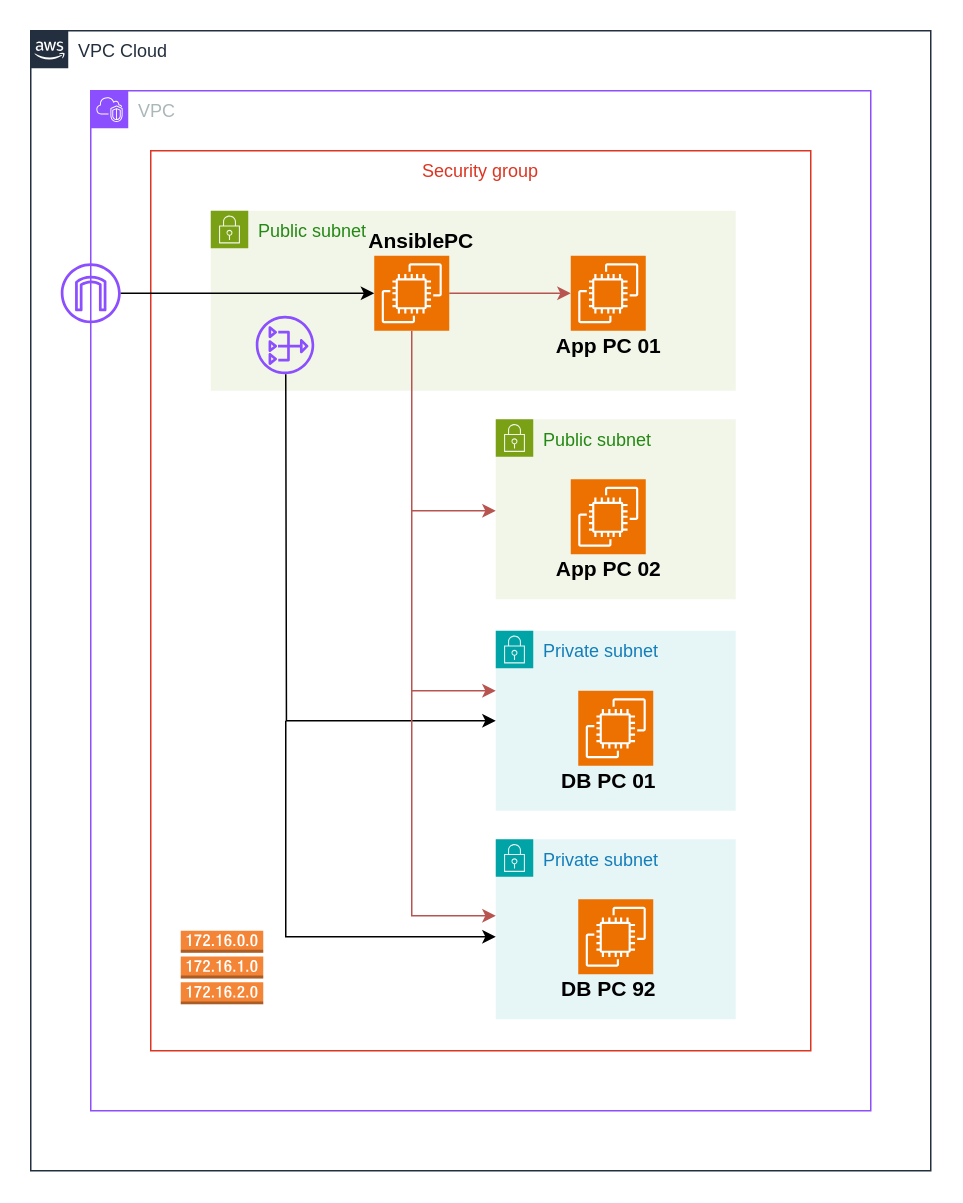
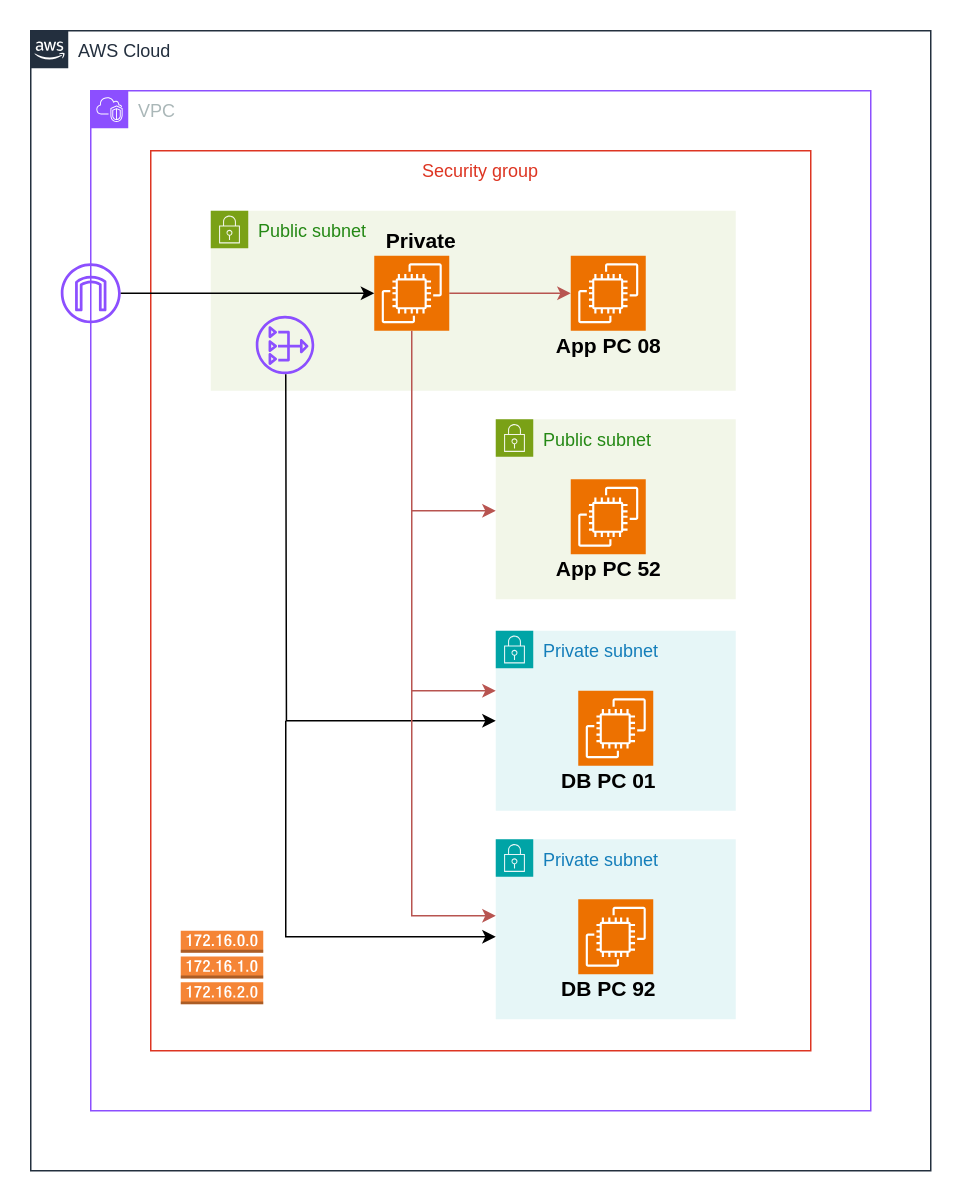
  <mxCell id="0" />
  <mxCell id="1" parent="0" />
- <mxCell id="2" value="VPC Cloud" style="points=[[0,0],[0.25,0],[0.5,0],[0.75,0],[1,0],[1,0.25],[1,0.5],[1,0.75],[1,1],[0.75,1],[0.5,1],[0.25,1],[0,1],[0,0.75],[0,0.5],[0,0.25]];outlineConnect=0;gradientColor=none;html=1;whiteSpace=wrap;fontSize=12;fontStyle=0;container=1;pointerEvents=0;collapsible=0;recursiveResize=0;shape=mxgraph.aws4.group;grIcon=mxgraph.aws4.group_aws_cloud_alt;strokeColor=#232F3E;fillColor=none;verticalAlign=top;align=left;spacingLeft=30;fontColor=#232F3E;dashed=0;" vertex="1" parent="1"><mxGeometry x="20" y="20" width="600" height="760" as="geometry" /></mxCell>
+ <mxCell id="2" value="AWS Cloud" style="points=[[0,0],[0.25,0],[0.5,0],[0.75,0],[1,0],[1,0.25],[1,0.5],[1,0.75],[1,1],[0.75,1],[0.5,1],[0.25,1],[0,1],[0,0.75],[0,0.5],[0,0.25]];outlineConnect=0;gradientColor=none;html=1;whiteSpace=wrap;fontSize=12;fontStyle=0;container=1;pointerEvents=0;collapsible=0;recursiveResize=0;shape=mxgraph.aws4.group;grIcon=mxgraph.aws4.group_aws_cloud_alt;strokeColor=#232F3E;fillColor=none;verticalAlign=top;align=left;spacingLeft=30;fontColor=#232F3E;dashed=0;" vertex="1" parent="1"><mxGeometry x="20" y="20" width="600" height="760" as="geometry" /></mxCell>
  <mxCell id="3" value="" style="sketch=0;outlineConnect=0;fontColor=#232F3E;gradientColor=none;fillColor=#8C4FFF;strokeColor=none;dashed=0;verticalLabelPosition=bottom;verticalAlign=top;align=center;html=1;fontSize=12;fontStyle=0;aspect=fixed;pointerEvents=1;shape=mxgraph.aws4.internet_gateway;" vertex="1" parent="2"><mxGeometry x="20" y="155" width="40" height="40" as="geometry" /></mxCell>
  <mxCell id="4" value="VPC" style="points=[[0,0],[0.25,0],[0.5,0],[0.75,0],[1,0],[1,0.25],[1,0.5],[1,0.75],[1,1],[0.75,1],[0.5,1],[0.25,1],[0,1],[0,0.75],[0,0.5],[0,0.25]];outlineConnect=0;gradientColor=none;html=1;whiteSpace=wrap;fontSize=12;fontStyle=0;container=1;pointerEvents=0;collapsible=0;recursiveResize=0;shape=mxgraph.aws4.group;grIcon=mxgraph.aws4.group_vpc2;strokeColor=#8C4FFF;fillColor=none;verticalAlign=top;align=left;spacingLeft=30;fontColor=#AAB7B8;dashed=0;" vertex="1" parent="1"><mxGeometry x="60" y="60" width="520" height="680" as="geometry" /></mxCell>
  <mxCell id="5" value="Security group" style="fillColor=none;strokeColor=#DD3522;verticalAlign=top;fontStyle=0;fontColor=#DD3522;whiteSpace=wrap;html=1;" vertex="1" parent="4"><mxGeometry x="40" y="40" width="440" height="600" as="geometry" /></mxCell>
  <mxCell id="6" value="" style="outlineConnect=0;dashed=0;verticalLabelPosition=bottom;verticalAlign=top;align=center;html=1;shape=mxgraph.aws3.route_table;fillColor=#F58536;gradientColor=none;" vertex="1" parent="4"><mxGeometry x="60" y="560" width="55" height="49" as="geometry" /></mxCell>
  <mxCell id="7" value="Public subnet" style="points=[[0,0],[0.25,0],[0.5,0],[0.75,0],[1,0],[1,0.25],[1,0.5],[1,0.75],[1,1],[0.75,1],[0.5,1],[0.25,1],[0,1],[0,0.75],[0,0.5],[0,0.25]];outlineConnect=0;gradientColor=none;html=1;whiteSpace=wrap;fontSize=12;fontStyle=0;container=1;pointerEvents=0;collapsible=0;recursiveResize=0;shape=mxgraph.aws4.group;grIcon=mxgraph.aws4.group_security_group;grStroke=0;strokeColor=#7AA116;fillColor=#F2F6E8;verticalAlign=top;align=left;spacingLeft=30;fontColor=#248814;dashed=0;" vertex="1" parent="4"><mxGeometry x="80" y="80" width="350" height="120" as="geometry" /></mxCell>
  <mxCell id="8" value="" style="sketch=0;points=[[0,0,0],[0.25,0,0],[0.5,0,0],[0.75,0,0],[1,0,0],[0,1,0],[0.25,1,0],[0.5,1,0],[0.75,1,0],[1,1,0],[0,0.25,0],[0,0.5,0],[0,0.75,0],[1,0.25,0],[1,0.5,0],[1,0.75,0]];outlineConnect=0;fontColor=#232F3E;fillColor=#ED7100;strokeColor=#ffffff;dashed=0;verticalLabelPosition=bottom;verticalAlign=top;align=center;html=1;fontSize=12;fontStyle=0;aspect=fixed;shape=mxgraph.aws4.resourceIcon;resIcon=mxgraph.aws4.ec2;" vertex="1" parent="7"><mxGeometry x="109" y="30" width="50" height="50" as="geometry" /></mxCell>
  <mxCell id="9" value="" style="sketch=0;points=[[0,0,0],[0.25,0,0],[0.5,0,0],[0.75,0,0],[1,0,0],[0,1,0],[0.25,1,0],[0.5,1,0],[0.75,1,0],[1,1,0],[0,0.25,0],[0,0.5,0],[0,0.75,0],[1,0.25,0],[1,0.5,0],[1,0.75,0]];outlineConnect=0;fontColor=#232F3E;fillColor=#ED7100;strokeColor=#ffffff;dashed=0;verticalLabelPosition=bottom;verticalAlign=top;align=center;html=1;fontSize=12;fontStyle=0;aspect=fixed;shape=mxgraph.aws4.resourceIcon;resIcon=mxgraph.aws4.ec2;" vertex="1" parent="7"><mxGeometry x="240" y="30" width="50" height="50" as="geometry" /></mxCell>
  <mxCell id="10" value="" style="endArrow=classic;html=1;rounded=0;exitX=1;exitY=0.5;exitDx=0;exitDy=0;exitPerimeter=0;entryX=0;entryY=0.5;entryDx=0;entryDy=0;entryPerimeter=0;fillColor=#f8cecc;strokeColor=#b85450;" edge="1" parent="7" source="8" target="9"><mxGeometry width="50" height="50" relative="1" as="geometry"><mxPoint x="220" y="270" as="sourcePoint" /><mxPoint x="270" y="220" as="targetPoint" /></mxGeometry></mxCell>
- <mxCell id="11" value="AnsiblePC" style="text;strokeColor=none;fillColor=none;html=1;fontSize=14;fontStyle=1;verticalAlign=middle;align=center;" vertex="1" parent="7"><mxGeometry x="90" width="100" height="40" as="geometry" /></mxCell>
+ <mxCell id="11" value="Private" style="text;strokeColor=none;fillColor=none;html=1;fontSize=14;fontStyle=1;verticalAlign=middle;align=center;" vertex="1" parent="7"><mxGeometry x="90" width="100" height="40" as="geometry" /></mxCell>
  <mxCell id="12" value="Public subnet" style="points=[[0,0],[0.25,0],[0.5,0],[0.75,0],[1,0],[1,0.25],[1,0.5],[1,0.75],[1,1],[0.75,1],[0.5,1],[0.25,1],[0,1],[0,0.75],[0,0.5],[0,0.25]];outlineConnect=0;gradientColor=none;html=1;whiteSpace=wrap;fontSize=12;fontStyle=0;container=1;pointerEvents=0;collapsible=0;recursiveResize=0;shape=mxgraph.aws4.group;grIcon=mxgraph.aws4.group_security_group;grStroke=0;strokeColor=#7AA116;fillColor=#F2F6E8;verticalAlign=top;align=left;spacingLeft=30;fontColor=#248814;dashed=0;" vertex="1" parent="4"><mxGeometry x="270" y="219" width="160" height="120" as="geometry" /></mxCell>
  <mxCell id="13" value="" style="sketch=0;points=[[0,0,0],[0.25,0,0],[0.5,0,0],[0.75,0,0],[1,0,0],[0,1,0],[0.25,1,0],[0.5,1,0],[0.75,1,0],[1,1,0],[0,0.25,0],[0,0.5,0],[0,0.75,0],[1,0.25,0],[1,0.5,0],[1,0.75,0]];outlineConnect=0;fontColor=#232F3E;fillColor=#ED7100;strokeColor=#ffffff;dashed=0;verticalLabelPosition=bottom;verticalAlign=top;align=center;html=1;fontSize=12;fontStyle=0;aspect=fixed;shape=mxgraph.aws4.resourceIcon;resIcon=mxgraph.aws4.ec2;" vertex="1" parent="4"><mxGeometry x="320" y="259" width="50" height="50" as="geometry" /></mxCell>
  <mxCell id="14" value="Private subnet" style="points=[[0,0],[0.25,0],[0.5,0],[0.75,0],[1,0],[1,0.25],[1,0.5],[1,0.75],[1,1],[0.75,1],[0.5,1],[0.25,1],[0,1],[0,0.75],[0,0.5],[0,0.25]];outlineConnect=0;gradientColor=none;html=1;whiteSpace=wrap;fontSize=12;fontStyle=0;container=1;pointerEvents=0;collapsible=0;recursiveResize=0;shape=mxgraph.aws4.group;grIcon=mxgraph.aws4.group_security_group;grStroke=0;strokeColor=#00A4A6;fillColor=#E6F6F7;verticalAlign=top;align=left;spacingLeft=30;fontColor=#147EBA;dashed=0;" vertex="1" parent="4"><mxGeometry x="270" y="360" width="160" height="120" as="geometry" /></mxCell>
  <mxCell id="15" value="DB PC 01" style="text;strokeColor=none;fillColor=none;html=1;fontSize=14;fontStyle=1;verticalAlign=middle;align=center;" vertex="1" parent="14"><mxGeometry x="25" y="80" width="100" height="40" as="geometry" /></mxCell>
  <mxCell id="16" value="Private subnet" style="points=[[0,0],[0.25,0],[0.5,0],[0.75,0],[1,0],[1,0.25],[1,0.5],[1,0.75],[1,1],[0.75,1],[0.5,1],[0.25,1],[0,1],[0,0.75],[0,0.5],[0,0.25]];outlineConnect=0;gradientColor=none;html=1;whiteSpace=wrap;fontSize=12;fontStyle=0;container=1;pointerEvents=0;collapsible=0;recursiveResize=0;shape=mxgraph.aws4.group;grIcon=mxgraph.aws4.group_security_group;grStroke=0;strokeColor=#00A4A6;fillColor=#E6F6F7;verticalAlign=top;align=left;spacingLeft=30;fontColor=#147EBA;dashed=0;" vertex="1" parent="4"><mxGeometry x="270" y="499" width="160" height="120" as="geometry" /></mxCell>
  <mxCell id="17" value="" style="sketch=0;points=[[0,0,0],[0.25,0,0],[0.5,0,0],[0.75,0,0],[1,0,0],[0,1,0],[0.25,1,0],[0.5,1,0],[0.75,1,0],[1,1,0],[0,0.25,0],[0,0.5,0],[0,0.75,0],[1,0.25,0],[1,0.5,0],[1,0.75,0]];outlineConnect=0;fontColor=#232F3E;fillColor=#ED7100;strokeColor=#ffffff;dashed=0;verticalLabelPosition=bottom;verticalAlign=top;align=center;html=1;fontSize=12;fontStyle=0;aspect=fixed;shape=mxgraph.aws4.resourceIcon;resIcon=mxgraph.aws4.ec2;" vertex="1" parent="4"><mxGeometry x="325" y="539" width="50" height="50" as="geometry" /></mxCell>
  <mxCell id="18" value="" style="sketch=0;points=[[0,0,0],[0.25,0,0],[0.5,0,0],[0.75,0,0],[1,0,0],[0,1,0],[0.25,1,0],[0.5,1,0],[0.75,1,0],[1,1,0],[0,0.25,0],[0,0.5,0],[0,0.75,0],[1,0.25,0],[1,0.5,0],[1,0.75,0]];outlineConnect=0;fontColor=#232F3E;fillColor=#ED7100;strokeColor=#ffffff;dashed=0;verticalLabelPosition=bottom;verticalAlign=top;align=center;html=1;fontSize=12;fontStyle=0;aspect=fixed;shape=mxgraph.aws4.resourceIcon;resIcon=mxgraph.aws4.ec2;" vertex="1" parent="4"><mxGeometry x="325" y="400" width="50" height="50" as="geometry" /></mxCell>
  <mxCell id="19" value="" style="sketch=0;outlineConnect=0;fontColor=#232F3E;gradientColor=none;fillColor=#8C4FFF;strokeColor=none;dashed=0;verticalLabelPosition=bottom;verticalAlign=top;align=center;html=1;fontSize=12;fontStyle=0;aspect=fixed;pointerEvents=1;shape=mxgraph.aws4.nat_gateway;" vertex="1" parent="4"><mxGeometry x="110" y="150" width="39" height="39" as="geometry" /></mxCell>
  <mxCell id="20" value="" style="endArrow=classic;html=1;rounded=0;" edge="1" parent="4"><mxGeometry width="50" height="50" relative="1" as="geometry"><mxPoint x="129.999" y="189" as="sourcePoint" /><mxPoint x="270" y="420" as="targetPoint" /><Array as="points"><mxPoint x="130.46" y="420" /></Array></mxGeometry></mxCell>
  <mxCell id="21" value="" style="endArrow=classic;html=1;rounded=0;exitX=0.5;exitY=1;exitDx=0;exitDy=0;exitPerimeter=0;fillColor=#f8cecc;strokeColor=#b85450;" edge="1" parent="4" source="8"><mxGeometry width="50" height="50" relative="1" as="geometry"><mxPoint x="300" y="350" as="sourcePoint" /><mxPoint x="270" y="280" as="targetPoint" /><Array as="points"><mxPoint x="214" y="280" /></Array></mxGeometry></mxCell>
  <mxCell id="22" value="" style="endArrow=classic;html=1;rounded=0;exitX=0.5;exitY=1;exitDx=0;exitDy=0;exitPerimeter=0;fillColor=#f8cecc;strokeColor=#b85450;" edge="1" parent="4"><mxGeometry width="50" height="50" relative="1" as="geometry"><mxPoint x="214" y="280" as="sourcePoint" /><mxPoint x="270" y="400" as="targetPoint" /><Array as="points"><mxPoint x="214" y="400" /></Array></mxGeometry></mxCell>
  <mxCell id="23" value="" style="endArrow=classic;html=1;rounded=0;fillColor=#f8cecc;strokeColor=#b85450;" edge="1" parent="4"><mxGeometry width="50" height="50" relative="1" as="geometry"><mxPoint x="214" y="400" as="sourcePoint" /><mxPoint x="270" y="550" as="targetPoint" /><Array as="points"><mxPoint x="214" y="550" /></Array></mxGeometry></mxCell>
- <mxCell id="24" value="App PC 01" style="text;strokeColor=none;fillColor=none;html=1;fontSize=14;fontStyle=1;verticalAlign=middle;align=center;" vertex="1" parent="4"><mxGeometry x="295" y="150" width="100" height="40" as="geometry" /></mxCell>
- <mxCell id="25" value="App PC 02" style="text;strokeColor=none;fillColor=none;html=1;fontSize=14;fontStyle=1;verticalAlign=middle;align=center;" vertex="1" parent="4"><mxGeometry x="295" y="299" width="100" height="40" as="geometry" /></mxCell>
+ <mxCell id="24" value="App PC 08" style="text;strokeColor=none;fillColor=none;html=1;fontSize=14;fontStyle=1;verticalAlign=middle;align=center;" vertex="1" parent="4"><mxGeometry x="295" y="150" width="100" height="40" as="geometry" /></mxCell>
+ <mxCell id="25" value="App PC 52" style="text;strokeColor=none;fillColor=none;html=1;fontSize=14;fontStyle=1;verticalAlign=middle;align=center;" vertex="1" parent="4"><mxGeometry x="295" y="299" width="100" height="40" as="geometry" /></mxCell>
  <mxCell id="26" value="DB PC 92" style="text;strokeColor=none;fillColor=none;html=1;fontSize=14;fontStyle=1;verticalAlign=middle;align=center;" vertex="1" parent="4"><mxGeometry x="295" y="579" width="100" height="40" as="geometry" /></mxCell>
  <mxCell id="27" value="" style="endArrow=classic;html=1;rounded=0;" edge="1" parent="1"><mxGeometry width="50" height="50" relative="1" as="geometry"><mxPoint x="190" y="480" as="sourcePoint" /><mxPoint x="330" y="624" as="targetPoint" /><Array as="points"><mxPoint x="190" y="624" /></Array></mxGeometry></mxCell>
  <mxCell id="28" value="" style="endArrow=classic;html=1;rounded=0;entryX=0;entryY=0.5;entryDx=0;entryDy=0;entryPerimeter=0;" edge="1" parent="1" target="8"><mxGeometry width="50" height="50" relative="1" as="geometry"><mxPoint x="80" y="195" as="sourcePoint" /><mxPoint x="410" y="360" as="targetPoint" /></mxGeometry></mxCell>
